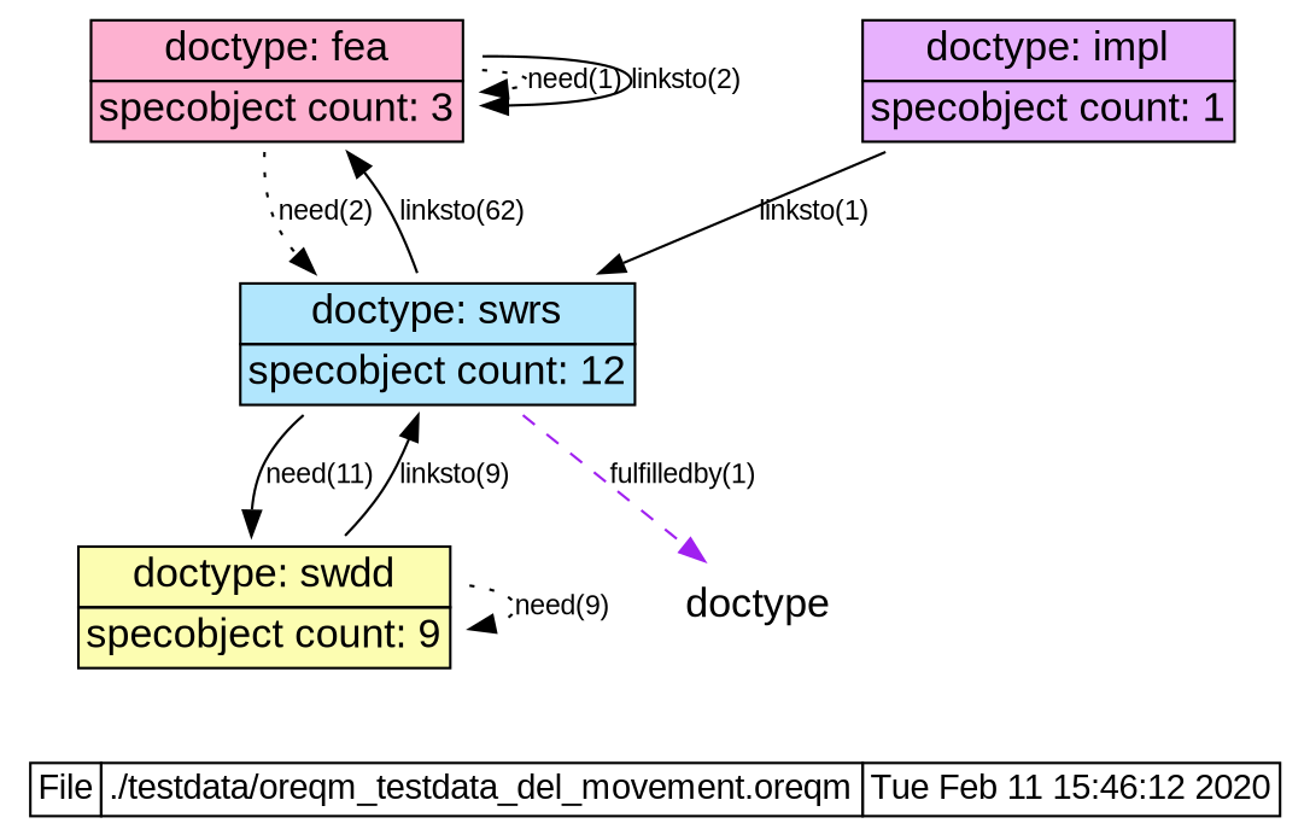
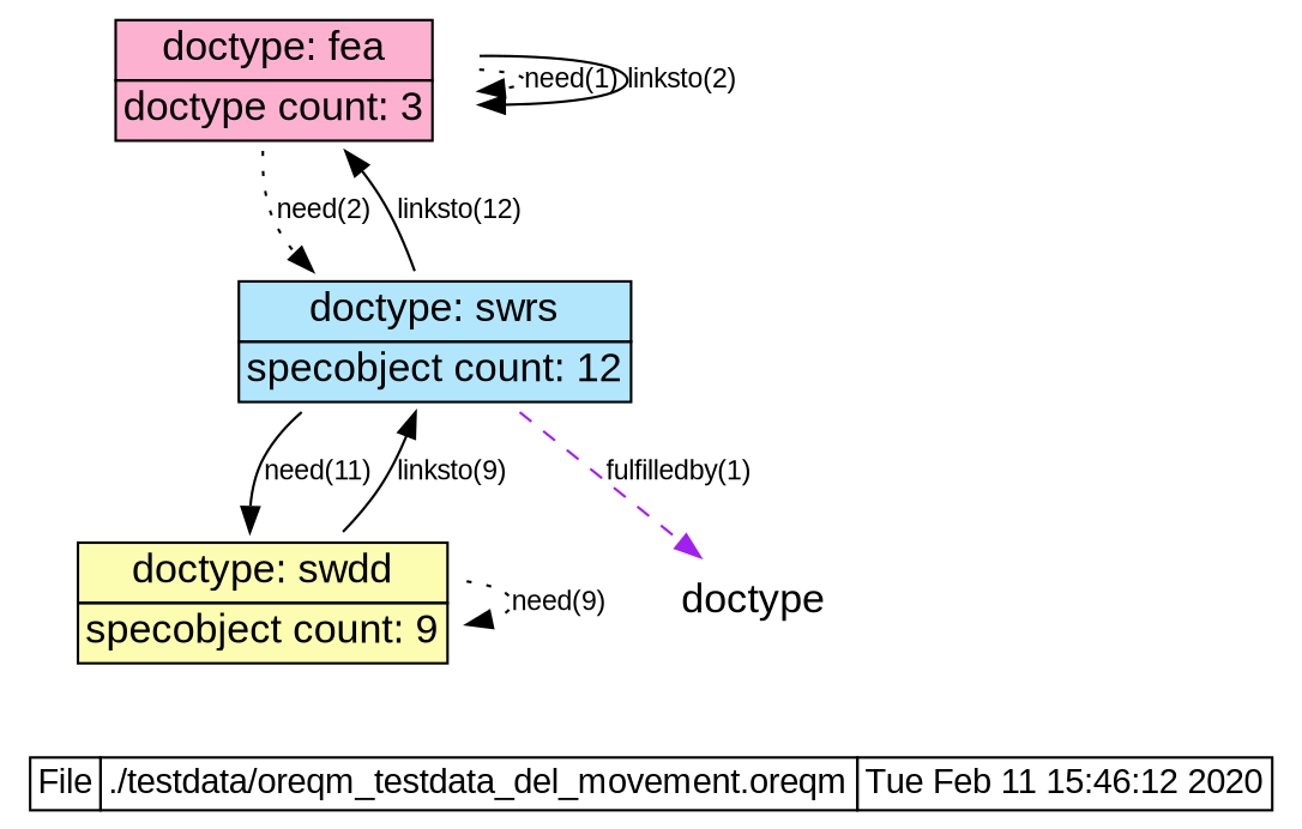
  digraph {
    fontcolor=black
    fontname=Arial
    fontsize=14
    label=<     <table border="0" cellspacing="0" cellborder="1">       <tr><td cellspacing="0" >File</td><td>./testdata/oreqm_testdata_del_movement.oreqm</td><td>Tue Feb 11 15:46:12 2020</td></tr>     </table>>
    labelloc=b
    rankdir=TD
    node [fontname=Arial fontsize=16 shape=plaintext]
    edge [arrowhead=normal arrowtail=normal color=black dir=forward fontname=Arial fontsize=11]
-   n1 [label=<         <TABLE BGCOLOR="#FDB1D0" BORDER="0" CELLSPACING="0" CELLBORDER="1" COLOR="black" >         <TR><TD COLSPAN="5" CELLSPACING="0" >doctype: fea</TD></TR>         <TR><TD COLSPAN="5" ALIGN="LEFT">specobject count: 3</TD></TR>       </TABLE>>]
+   n1 [label=<         <TABLE BGCOLOR="#FDB1D0" BORDER="0" CELLSPACING="0" CELLBORDER="1" COLOR="black" >         <TR><TD COLSPAN="5" CELLSPACING="0" >doctype: fea</TD></TR>         <TR><TD COLSPAN="5" ALIGN="LEFT">doctype count: 3</TD></TR>       </TABLE>>]
    n2 [label=<         <TABLE BGCOLOR="#B1E6FD" BORDER="0" CELLSPACING="0" CELLBORDER="1" COLOR="black" >         <TR><TD COLSPAN="5" CELLSPACING="0" >doctype: swrs</TD></TR>         <TR><TD COLSPAN="5" ALIGN="LEFT">specobject count: 12</TD></TR>       </TABLE>>]
    n3 [label=<         <TABLE BGCOLOR="#FCFDB1" BORDER="0" CELLSPACING="0" CELLBORDER="1" COLOR="black" >         <TR><TD COLSPAN="5" CELLSPACING="0" >doctype: swdd</TD></TR>         <TR><TD COLSPAN="5" ALIGN="LEFT">specobject count: 9</TD></TR>       </TABLE>>]
    n4 [label=doctype]
-   n5 [label=<         <TABLE BGCOLOR="#E7B1FD" BORDER="0" CELLSPACING="0" CELLBORDER="1" COLOR="black" >         <TR><TD COLSPAN="5" CELLSPACING="0" >doctype: impl</TD></TR>         <TR><TD COLSPAN="5" ALIGN="LEFT">specobject count: 1</TD></TR>       </TABLE>>]
    n1 -> n1 [label="need(1) " style=dotted]
    n1 -> n1 [label="linksto(2) "]
    n1 -> n2 [label="need(2) " style=dotted]
-   n2 -> n1 [label="linksto(62) "]
+   n2 -> n1 [label="linksto(12) "]
    n2 -> n3 [label="need(11) " style=solid]
    n2 -> n4 [color=purple label="fulfilledby(1) " style=dashed]
    n3 -> n2 [label="linksto(9) "]
    n3 -> n3 [label="need(9) " style=dotted]
-   n5 -> n2 [label="linksto(1) "]
  }
